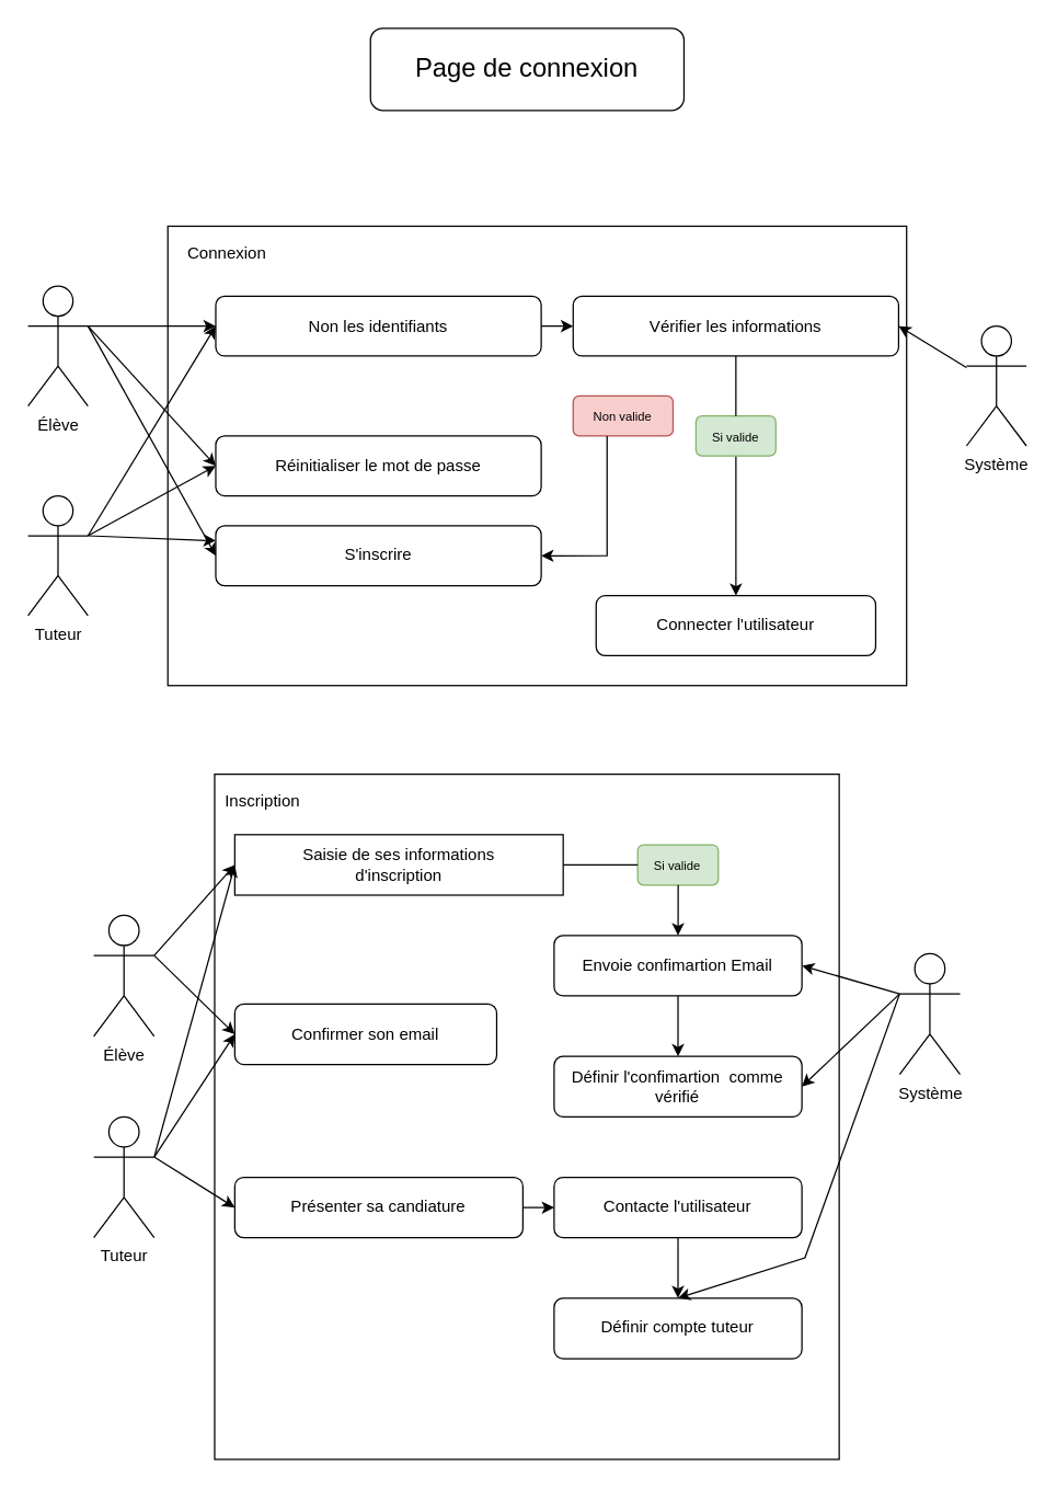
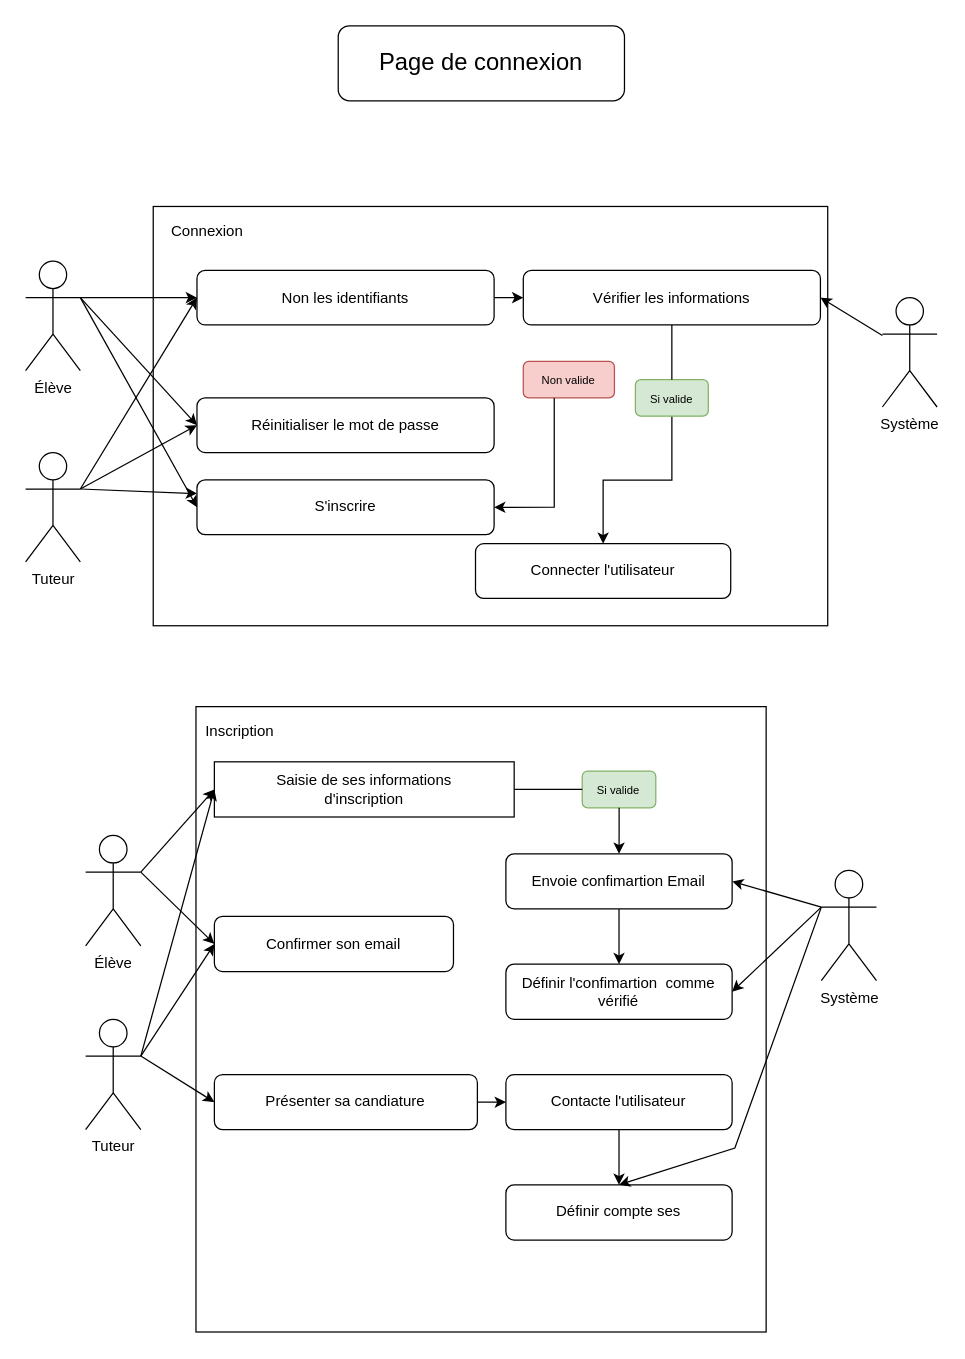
  <mxCell id="0" />
  <mxCell id="1" parent="0" />
  <mxCell id="2" value="&lt;font style=&quot;font-size: 19px&quot;&gt;Page de connexion&lt;/font&gt;" style="rounded=1;whiteSpace=wrap;html=1;" parent="1" vertex="1"><mxGeometry x="270.08" y="20" width="229" height="60" as="geometry" /></mxCell>
  <mxCell id="3" value="" style="group" vertex="1" connectable="0" parent="1"><mxGeometry x="20" y="150" width="729.17" height="350" as="geometry" /></mxCell>
  <mxCell id="4" value="" style="rounded=0;whiteSpace=wrap;html=1;align=left;" parent="3" vertex="1"><mxGeometry x="102.084" y="14.583" width="539.586" height="335.417" as="geometry" /></mxCell>
  <mxCell id="5" value="Élève" style="shape=umlActor;verticalLabelPosition=bottom;verticalAlign=top;html=1;outlineConnect=0;" parent="3" vertex="1"><mxGeometry y="58.333" width="43.75" height="87.5" as="geometry" /></mxCell>
  <mxCell id="6" value="Tuteur" style="shape=umlActor;verticalLabelPosition=bottom;verticalAlign=top;html=1;outlineConnect=0;" parent="3" vertex="1"><mxGeometry y="211.458" width="43.75" height="87.5" as="geometry" /></mxCell>
  <mxCell id="7" value="&lt;p&gt;&lt;span style=&quot;left: 112.897px ; top: 659.358px ; transform: scalex(1.14)&quot; dir=&quot;ltr&quot;&gt;&lt;font style=&quot;font-size: 12px&quot;&gt;Connexion&lt;/font&gt;&lt;/span&gt;&lt;/p&gt;" style="text;html=1;align=center;verticalAlign=middle;resizable=0;points=[];autosize=1;strokeColor=none;fillColor=none;" parent="3" vertex="1"><mxGeometry x="110.002" y="14.58" width="70" height="40" as="geometry" /></mxCell>
  <mxCell id="8" value="&lt;span&gt;Non les identifiants&lt;/span&gt;" style="rounded=1;whiteSpace=wrap;html=1;fontFamily=Helvetica;fontSize=12;" parent="3" vertex="1"><mxGeometry x="137.084" y="65.625" width="237.709" height="43.75" as="geometry" /></mxCell>
  <mxCell id="9" value="" style="endArrow=classic;html=1;rounded=0;fontSize=9;exitX=1;exitY=0.333;exitDx=0;exitDy=0;exitPerimeter=0;entryX=0;entryY=0.5;entryDx=0;entryDy=0;" parent="3" source="5" target="8" edge="1"><mxGeometry width="50" height="50" relative="1" as="geometry"><mxPoint x="68.542" y="204.167" as="sourcePoint" /><mxPoint x="141.459" y="131.25" as="targetPoint" /></mxGeometry></mxCell>
  <mxCell id="10" value="" style="endArrow=classic;html=1;rounded=0;fontSize=9;exitX=1;exitY=0.333;exitDx=0;exitDy=0;exitPerimeter=0;entryX=0;entryY=0.5;entryDx=0;entryDy=0;" parent="3" source="6" target="8" edge="1"><mxGeometry width="50" height="50" relative="1" as="geometry"><mxPoint x="68.542" y="240.625" as="sourcePoint" /><mxPoint x="199.793" y="233.333" as="targetPoint" /></mxGeometry></mxCell>
  <mxCell id="11" value="Système&lt;br&gt;" style="shape=umlActor;verticalLabelPosition=bottom;verticalAlign=top;html=1;outlineConnect=0;" parent="3" vertex="1"><mxGeometry x="685.42" y="87.5" width="43.75" height="87.5" as="geometry" /></mxCell>
  <mxCell id="12" value="&lt;span&gt;Vérifier les informations&lt;/span&gt;" style="rounded=1;whiteSpace=wrap;html=1;fontFamily=Helvetica;fontSize=12;" parent="3" vertex="1"><mxGeometry x="398.127" y="65.625" width="237.709" height="43.75" as="geometry" /></mxCell>
  <mxCell id="13" style="edgeStyle=orthogonalEdgeStyle;rounded=0;orthogonalLoop=1;jettySize=auto;html=1;" parent="3" source="8" target="12" edge="1"><mxGeometry relative="1" as="geometry" /></mxCell>
  <mxCell id="14" value="" style="endArrow=classic;html=1;rounded=0;entryX=1;entryY=0.5;entryDx=0;entryDy=0;" parent="3" source="11" target="12" edge="1"><mxGeometry width="50" height="50" relative="1" as="geometry"><mxPoint x="525.002" y="510.417" as="sourcePoint" /><mxPoint x="597.919" y="437.5" as="targetPoint" /></mxGeometry></mxCell>
- <mxCell id="15" value="&lt;span&gt;Connecter l'utilisateur&lt;/span&gt;" style="rounded=1;whiteSpace=wrap;html=1;fontFamily=Helvetica;fontSize=12;" parent="3" vertex="1"><mxGeometry x="414.898" y="284.375" width="204.168" height="43.75" as="geometry" /></mxCell>
+ <mxCell id="15" value="&lt;span&gt;Connecter l'utilisateur&lt;/span&gt;" style="rounded=1;whiteSpace=wrap;html=1;fontFamily=Helvetica;fontSize=12;" parent="3" vertex="1"><mxGeometry x="359.898" y="284.375" width="204.168" height="43.75" as="geometry" /></mxCell>
  <mxCell id="16" value="&lt;span&gt;Réinitialiser le mot de passe&lt;/span&gt;" style="rounded=1;whiteSpace=wrap;html=1;fontFamily=Helvetica;fontSize=12;" parent="3" vertex="1"><mxGeometry x="137.084" y="167.708" width="237.709" height="43.75" as="geometry" /></mxCell>
  <mxCell id="17" value="&lt;span&gt;S'inscrire&lt;/span&gt;" style="rounded=1;whiteSpace=wrap;html=1;fontFamily=Helvetica;fontSize=12;" parent="3" vertex="1"><mxGeometry x="137.084" y="233.333" width="237.709" height="43.75" as="geometry" /></mxCell>
  <mxCell id="18" value="" style="endArrow=classic;html=1;rounded=0;fontSize=9;entryX=0;entryY=0.5;entryDx=0;entryDy=0;exitX=1;exitY=0.333;exitDx=0;exitDy=0;exitPerimeter=0;" parent="3" source="6" target="16" edge="1"><mxGeometry width="50" height="50" relative="1" as="geometry"><mxPoint x="72.917" y="233.333" as="sourcePoint" /><mxPoint x="151.667" y="102.083" as="targetPoint" /></mxGeometry></mxCell>
  <mxCell id="19" value="" style="endArrow=classic;html=1;rounded=0;fontSize=9;entryX=0;entryY=0.25;entryDx=0;entryDy=0;exitX=1;exitY=0.333;exitDx=0;exitDy=0;exitPerimeter=0;" parent="3" source="6" target="17" edge="1"><mxGeometry width="50" height="50" relative="1" as="geometry"><mxPoint x="72.917" y="233.333" as="sourcePoint" /><mxPoint x="151.667" y="204.167" as="targetPoint" /></mxGeometry></mxCell>
  <mxCell id="20" value="" style="endArrow=classic;html=1;rounded=0;fontSize=9;exitX=1;exitY=0.333;exitDx=0;exitDy=0;exitPerimeter=0;entryX=0;entryY=0.5;entryDx=0;entryDy=0;" parent="3" source="5" target="17" edge="1"><mxGeometry width="50" height="50" relative="1" as="geometry"><mxPoint x="58.334" y="102.083" as="sourcePoint" /><mxPoint x="151.667" y="102.083" as="targetPoint" /></mxGeometry></mxCell>
  <mxCell id="21" value="" style="endArrow=classic;html=1;rounded=0;fontSize=9;exitX=1;exitY=0.333;exitDx=0;exitDy=0;exitPerimeter=0;entryX=0;entryY=0.5;entryDx=0;entryDy=0;" parent="3" source="5" target="16" edge="1"><mxGeometry width="50" height="50" relative="1" as="geometry"><mxPoint x="58.334" y="102.083" as="sourcePoint" /><mxPoint x="151.667" y="269.792" as="targetPoint" /></mxGeometry></mxCell>
  <mxCell id="22" value="&lt;span&gt;&lt;font style=&quot;font-size: 9px&quot;&gt;Non valide&lt;/font&gt;&lt;/span&gt;" style="rounded=1;whiteSpace=wrap;html=1;fontFamily=Helvetica;fontSize=12;strokeColor=#b85450;fillColor=#f8cecc;" parent="3" vertex="1"><mxGeometry x="398.127" y="138.542" width="72.917" height="29.167" as="geometry" /></mxCell>
  <mxCell id="23" style="edgeStyle=orthogonalEdgeStyle;rounded=0;orthogonalLoop=1;jettySize=auto;html=1;entryX=1;entryY=0.5;entryDx=0;entryDy=0;startArrow=none;" parent="3" source="22" target="17" edge="1"><mxGeometry relative="1" as="geometry"><Array as="points"><mxPoint x="422.919" y="255.208" /></Array></mxGeometry></mxCell>
  <mxCell id="24" style="edgeStyle=orthogonalEdgeStyle;rounded=0;orthogonalLoop=1;jettySize=auto;html=1;" edge="1" parent="3" source="25" target="15"><mxGeometry relative="1" as="geometry" /></mxCell>
  <mxCell id="25" value="&lt;span&gt;&lt;font style=&quot;font-size: 9px&quot;&gt;Si valide&lt;/font&gt;&lt;/span&gt;" style="rounded=1;whiteSpace=wrap;html=1;fontFamily=Helvetica;fontSize=12;strokeColor=#82b366;fillColor=#d5e8d4;" parent="3" vertex="1"><mxGeometry x="487.815" y="153.125" width="58.334" height="29.167" as="geometry" /></mxCell>
  <mxCell id="26" value="" style="edgeStyle=orthogonalEdgeStyle;rounded=0;orthogonalLoop=1;jettySize=auto;html=1;endArrow=none;" edge="1" parent="3" source="12" target="25"><mxGeometry relative="1" as="geometry"><Array as="points" /><mxPoint x="554.211" y="109.375" as="sourcePoint" /><mxPoint x="554.211" y="255.208" as="targetPoint" /></mxGeometry></mxCell>
  <mxCell id="27" value="" style="group" vertex="1" connectable="0" parent="1"><mxGeometry x="68" y="550" width="632.71" height="515" as="geometry" /></mxCell>
  <mxCell id="28" value="" style="rounded=0;whiteSpace=wrap;html=1;align=left;" parent="27" vertex="1"><mxGeometry x="88.285" y="14.714" width="456.14" height="500.286" as="geometry" /></mxCell>
  <mxCell id="29" value="Élève" style="shape=umlActor;verticalLabelPosition=bottom;verticalAlign=top;html=1;outlineConnect=0;" parent="27" vertex="1"><mxGeometry y="117.714" width="44.143" height="88.286" as="geometry" /></mxCell>
  <mxCell id="30" value="&lt;p&gt;&lt;span style=&quot;left: 112.897px ; top: 659.358px ; transform: scalex(1.14)&quot; dir=&quot;ltr&quot;&gt;&lt;font style=&quot;font-size: 12px&quot;&gt;Inscription&lt;/font&gt;&lt;/span&gt;&lt;/p&gt;" style="text;html=1;align=center;verticalAlign=middle;resizable=0;points=[];autosize=1;strokeColor=none;fillColor=none;" parent="27" vertex="1"><mxGeometry x="88.284" y="15" width="70" height="40" as="geometry" /></mxCell>
  <mxCell id="31" value="&lt;span&gt;Saisie de ses informations&lt;br&gt;d'inscription&lt;br&gt;&lt;/span&gt;" style="whiteSpace=wrap;html=1;fontFamily=Helvetica;fontSize=12;rounded=0;" parent="27" vertex="1"><mxGeometry x="102.999" y="58.857" width="239.841" height="44.143" as="geometry" /></mxCell>
  <mxCell id="32" value="" style="endArrow=classic;html=1;rounded=0;fontSize=9;exitX=1;exitY=0.333;exitDx=0;exitDy=0;exitPerimeter=0;entryX=0;entryY=0.5;entryDx=0;entryDy=0;" parent="27" source="29" target="31" edge="1"><mxGeometry width="50" height="50" relative="1" as="geometry"><mxPoint x="10.3" y="220.714" as="sourcePoint" /><mxPoint x="14.714" y="58.857" as="targetPoint" /></mxGeometry></mxCell>
  <mxCell id="33" value="Système&lt;br&gt;" style="shape=umlActor;verticalLabelPosition=bottom;verticalAlign=top;html=1;outlineConnect=0;" parent="27" vertex="1"><mxGeometry x="588.567" y="145.671" width="44.143" height="88.286" as="geometry" /></mxCell>
  <mxCell id="34" value="Envoie confimartion Email" style="rounded=1;whiteSpace=wrap;html=1;fontFamily=Helvetica;fontSize=12;" parent="27" vertex="1"><mxGeometry x="336.219" y="132.429" width="180.984" height="44.143" as="geometry" /></mxCell>
  <mxCell id="35" value="Confirmer son email" style="rounded=1;whiteSpace=wrap;html=1;fontFamily=Helvetica;fontSize=12;" parent="27" vertex="1"><mxGeometry x="102.999" y="182.457" width="191.284" height="44.143" as="geometry" /></mxCell>
  <mxCell id="36" value="Définir l'confimartion&amp;nbsp; comme vérifié" style="rounded=1;whiteSpace=wrap;html=1;fontFamily=Helvetica;fontSize=12;" parent="27" vertex="1"><mxGeometry x="336.219" y="220.714" width="180.984" height="44.143" as="geometry" /></mxCell>
  <mxCell id="37" value="" style="endArrow=classic;html=1;rounded=0;fontSize=9;exitX=0;exitY=0.333;exitDx=0;exitDy=0;exitPerimeter=0;entryX=1;entryY=0.5;entryDx=0;entryDy=0;" parent="27" source="33" target="34" edge="1"><mxGeometry width="50" height="50" relative="1" as="geometry"><mxPoint x="735.709" y="222.921" as="sourcePoint" /><mxPoint x="843.123" y="200.85" as="targetPoint" /></mxGeometry></mxCell>
  <mxCell id="38" style="edgeStyle=orthogonalEdgeStyle;rounded=0;orthogonalLoop=1;jettySize=auto;html=1;entryX=0.5;entryY=0;entryDx=0;entryDy=0;" parent="27" source="34" target="36" edge="1"><mxGeometry relative="1" as="geometry" /></mxCell>
  <mxCell id="39" value="" style="endArrow=classic;html=1;rounded=0;fontSize=9;exitX=0;exitY=0.333;exitDx=0;exitDy=0;exitPerimeter=0;entryX=1;entryY=0.5;entryDx=0;entryDy=0;" parent="27" source="33" target="36" edge="1"><mxGeometry width="50" height="50" relative="1" as="geometry"><mxPoint x="838.709" y="80.929" as="sourcePoint" /><mxPoint x="592.982" y="169.214" as="targetPoint" /></mxGeometry></mxCell>
  <mxCell id="40" value="&lt;span&gt;&lt;font style=&quot;font-size: 9px&quot;&gt;Si valide&lt;/font&gt;&lt;/span&gt;" style="rounded=1;whiteSpace=wrap;html=1;fontFamily=Helvetica;fontSize=12;strokeColor=#82b366;fillColor=#d5e8d4;" parent="27" vertex="1"><mxGeometry x="397.283" y="66.214" width="58.857" height="29.429" as="geometry" /></mxCell>
  <mxCell id="41" value="" style="edgeStyle=orthogonalEdgeStyle;rounded=0;orthogonalLoop=1;jettySize=auto;html=1;endArrow=none;" parent="27" source="31" target="40" edge="1"><mxGeometry relative="1" as="geometry"><mxPoint x="357.555" y="80.929" as="sourcePoint" /><mxPoint x="487.75" y="132.429" as="targetPoint" /></mxGeometry></mxCell>
  <mxCell id="42" value="Présenter sa candiature" style="rounded=1;whiteSpace=wrap;html=1;fontFamily=Helvetica;fontSize=12;" parent="27" vertex="1"><mxGeometry x="102.999" y="309" width="210.413" height="44.143" as="geometry" /></mxCell>
  <mxCell id="43" style="edgeStyle=orthogonalEdgeStyle;rounded=0;orthogonalLoop=1;jettySize=auto;html=1;startArrow=none;" parent="27" source="40" target="34" edge="1"><mxGeometry relative="1" as="geometry" /></mxCell>
  <mxCell id="44" value="Tuteur" style="shape=umlActor;verticalLabelPosition=bottom;verticalAlign=top;html=1;outlineConnect=0;" parent="27" vertex="1"><mxGeometry y="264.857" width="44.143" height="88.286" as="geometry" /></mxCell>
  <mxCell id="45" value="" style="endArrow=classic;html=1;rounded=0;fontSize=9;exitX=1;exitY=0.333;exitDx=0;exitDy=0;exitPerimeter=0;entryX=0;entryY=0.5;entryDx=0;entryDy=0;" parent="27" source="29" target="35" edge="1"><mxGeometry width="50" height="50" relative="1" as="geometry"><mxPoint x="58.857" y="161.857" as="sourcePoint" /><mxPoint x="117.713" y="95.643" as="targetPoint" /></mxGeometry></mxCell>
  <mxCell id="46" value="" style="endArrow=classic;html=1;rounded=0;fontSize=9;entryX=0;entryY=0.5;entryDx=0;entryDy=0;exitX=1;exitY=0.333;exitDx=0;exitDy=0;exitPerimeter=0;" parent="27" source="44" target="42" edge="1"><mxGeometry width="50" height="50" relative="1" as="geometry"><mxPoint x="73.571" y="367.857" as="sourcePoint" /><mxPoint x="102.999" y="441.429" as="targetPoint" /></mxGeometry></mxCell>
  <mxCell id="47" value="" style="endArrow=classic;html=1;rounded=0;fontSize=9;entryX=0;entryY=0.5;entryDx=0;entryDy=0;exitX=1;exitY=0.333;exitDx=0;exitDy=0;exitPerimeter=0;" parent="27" source="44" target="35" edge="1"><mxGeometry width="50" height="50" relative="1" as="geometry"><mxPoint x="73.571" y="294.286" as="sourcePoint" /><mxPoint x="117.713" y="345.786" as="targetPoint" /></mxGeometry></mxCell>
  <mxCell id="48" value="" style="endArrow=classic;html=1;rounded=0;fontSize=9;entryX=0;entryY=0.5;entryDx=0;entryDy=0;exitX=1;exitY=0.333;exitDx=0;exitDy=0;exitPerimeter=0;" parent="27" source="44" target="31" edge="1"><mxGeometry width="50" height="50" relative="1" as="geometry"><mxPoint x="58.857" y="309" as="sourcePoint" /><mxPoint x="117.713" y="219.243" as="targetPoint" /></mxGeometry></mxCell>
- <mxCell id="49" value="Définir compte tuteur" style="rounded=1;whiteSpace=wrap;html=1;fontFamily=Helvetica;fontSize=12;" parent="27" vertex="1"><mxGeometry x="336.218" y="397.286" width="180.984" height="44.143" as="geometry" /></mxCell>
+ <mxCell id="49" value="Définir compte ses" style="rounded=1;whiteSpace=wrap;html=1;fontFamily=Helvetica;fontSize=12;" parent="27" vertex="1"><mxGeometry x="336.218" y="397.286" width="180.984" height="44.143" as="geometry" /></mxCell>
  <mxCell id="50" value="" style="endArrow=classic;html=1;rounded=0;fontSize=9;exitX=0;exitY=0.333;exitDx=0;exitDy=0;exitPerimeter=0;entryX=0.5;entryY=0;entryDx=0;entryDy=0;" parent="27" source="33" target="49" edge="1"><mxGeometry width="50" height="50" relative="1" as="geometry"><mxPoint x="603.282" y="189.814" as="sourcePoint" /><mxPoint x="531.918" y="257.5" as="targetPoint" /><Array as="points"><mxPoint x="519.411" y="367.857" /></Array></mxGeometry></mxCell>
  <mxCell id="51" style="edgeStyle=orthogonalEdgeStyle;rounded=0;orthogonalLoop=1;jettySize=auto;html=1;" edge="1" parent="27" source="52" target="49"><mxGeometry relative="1" as="geometry" /></mxCell>
  <mxCell id="52" value="Contacte l'utilisateur" style="rounded=1;whiteSpace=wrap;html=1;fontFamily=Helvetica;fontSize=12;" vertex="1" parent="27"><mxGeometry x="336.219" y="309" width="180.984" height="44.143" as="geometry" /></mxCell>
  <mxCell id="53" style="edgeStyle=orthogonalEdgeStyle;rounded=0;orthogonalLoop=1;jettySize=auto;html=1;entryX=0;entryY=0.5;entryDx=0;entryDy=0;" edge="1" parent="27" source="42" target="52"><mxGeometry relative="1" as="geometry" /></mxCell>
